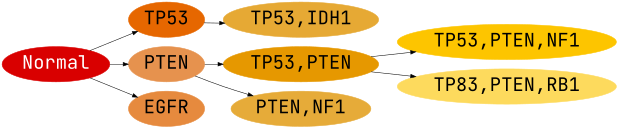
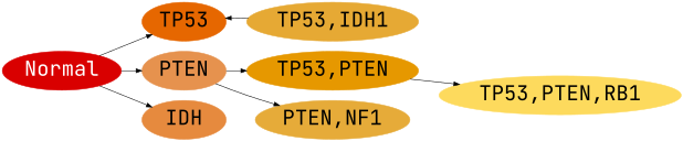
  digraph {
    fontname="JetBrains Mono"
    rankdir=LR
    node [font=Helvetica fontcolor=black fontname="JetBrains Mono" fontsize=36 shape=ellipse style=filled]
    edge [fontname="JetBrains Mono"]
    n1 [color="0.000,1.0,0.85" fontcolor=white label=Normal]
    n2 [color="0.07500,1,0.90" label=TP53]
    n3 [color="0.07500,0.658182,0.90" label=PTEN]
-   n4 [color="0.07500,0.728525,0.90" label=EGFR]
+   n4 [color="0.07500,0.728525,0.90" label=IDH]
    n5 [color="0.11000,0.774174,0.90" label="TP53,IDH1"]
    n6 [color="0.11000,1,0.90" label="TP53,PTEN"]
    n7 [color="0.11000,0.751324,0.90" label="PTEN,NF1"]
-   n8 [color="0.13000,1,0.99" label="TP53,PTEN,NF1"]
-   n9 [color="0.13000,0.629465,0.99" label="TP83,PTEN,RB1"]
+   n9 [color="0.13000,0.629465,0.99" label="TP53,PTEN,RB1"]
    n1 -> n2
    n1 -> n3
    n1 -> n4
-   n2 -> n5
+   n5 -> n2
    n3 -> n6
    n3 -> n7
-   n6 -> n8
    n6 -> n9
  }
